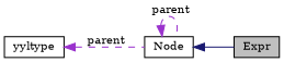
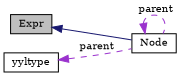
  digraph {
    fontname="DejaVu Serif"
    rankdir=LR
    node [color=black fillcolor=white fontname="DejaVu Serif" fontsize=10 shape=record style=filled]
    edge [color=darkorchid3 dir=back fontname="DejaVu Serif" fontsize=10 labelfontname=Helvetica labelfontsize=10 style=dashed]
    n1 [fillcolor=grey75 fontcolor=black height=0.2 label=Expr width=0.4]
    n2 [height=0.2 label="Node" width=0.4]
    n3 [height=0.2 label=yyltype width=0.4]
-   n2 -> n1 [color=midnightblue style=solid]
+   n1 -> n2 [color=midnightblue style=solid]
    n2 -> n2 [label=" parent"]
    n3 -> n2 [label=" parent"]
  }
